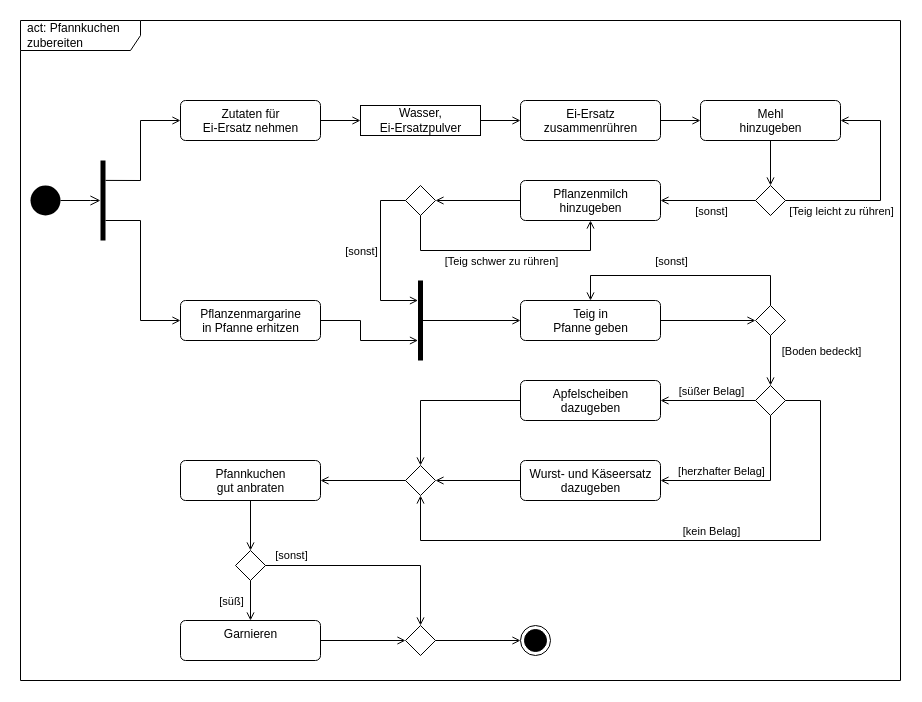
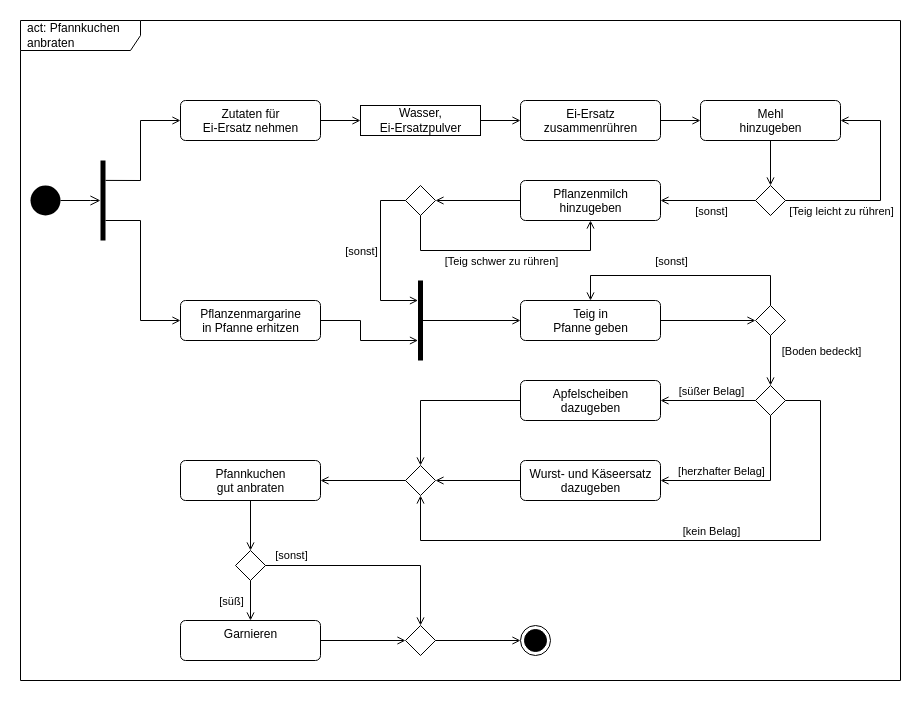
  <mxCell id="0" />
  <mxCell id="1" parent="0" />
  <mxCell id="2" value="" style="ellipse;fillColor=#000000;strokeColor=none;" vertex="1" parent="1"><mxGeometry x="30" y="185" width="30" height="30" as="geometry" /></mxCell>
  <mxCell id="3" value="&lt;div&gt;Zutaten für&lt;/div&gt;&lt;div&gt;Ei-Ersatz nehmen&lt;br&gt;&lt;/div&gt;" style="html=1;align=center;verticalAlign=top;rounded=1;absoluteArcSize=1;arcSize=10;dashed=0;" vertex="1" parent="1"><mxGeometry x="180" y="100" width="140" height="40" as="geometry" /></mxCell>
  <mxCell id="4" value="&lt;div&gt;Wasser,&lt;/div&gt;&lt;div&gt;Ei-Ersatzpulver&lt;br&gt;&lt;/div&gt;" style="html=1;rounded=0;" vertex="1" parent="1"><mxGeometry x="360" y="105" width="120" height="30" as="geometry" /></mxCell>
  <mxCell id="5" value="" style="endArrow=open;html=1;rounded=0;align=center;verticalAlign=top;endFill=0;labelBackgroundColor=none;endSize=6;" edge="1" target="4" parent="1" source="3"><mxGeometry relative="1" as="geometry"><mxPoint x="320" y="117.218" as="sourcePoint" /></mxGeometry></mxCell>
  <mxCell id="6" value="" style="endArrow=open;html=1;rounded=0;align=center;verticalAlign=top;endFill=0;labelBackgroundColor=none;endSize=6;" edge="1" source="4" parent="1" target="7"><mxGeometry relative="1" as="geometry"><mxPoint x="472.8" y="120" as="targetPoint" /></mxGeometry></mxCell>
  <mxCell id="7" value="&lt;div&gt;Ei-Ersatz&lt;/div&gt;&lt;div&gt;zusammenrühren&lt;br&gt;&lt;/div&gt;" style="html=1;align=center;verticalAlign=top;rounded=1;absoluteArcSize=1;arcSize=10;dashed=0;" vertex="1" parent="1"><mxGeometry x="520" y="100" width="140" height="40" as="geometry" /></mxCell>
  <mxCell id="8" value="" style="endArrow=open;startArrow=none;endFill=0;startFill=0;endSize=8;html=1;verticalAlign=bottom;labelBackgroundColor=none;strokeWidth=1;rounded=0;entryX=0;entryY=0.5;entryDx=0;entryDy=0;entryPerimeter=0;" edge="1" parent="1" source="2" target="26"><mxGeometry width="160" relative="1" as="geometry"><mxPoint x="350" y="250" as="sourcePoint" /><mxPoint x="510" y="250" as="targetPoint" /><Array as="points"><mxPoint x="90" y="200" /></Array></mxGeometry></mxCell>
  <mxCell id="9" value="" style="rhombus;" vertex="1" parent="1"><mxGeometry x="755" y="185" width="30" height="30" as="geometry" /></mxCell>
  <mxCell id="10" value="" style="endArrow=open;html=1;rounded=0;align=center;verticalAlign=top;endFill=0;labelBackgroundColor=none;endSize=6;" edge="1" parent="1" source="16" target="9"><mxGeometry relative="1" as="geometry"><mxPoint x="530" y="130" as="targetPoint" /><mxPoint x="490" y="130" as="sourcePoint" /></mxGeometry></mxCell>
  <mxCell id="11" value="" style="endArrow=open;html=1;rounded=0;align=center;verticalAlign=top;endFill=0;labelBackgroundColor=none;endSize=6;" edge="1" parent="1" source="9" target="16"><mxGeometry relative="1" as="geometry"><mxPoint x="540" y="140" as="targetPoint" /><mxPoint x="500" y="140" as="sourcePoint" /><Array as="points"><mxPoint x="880" y="200" /><mxPoint x="880" y="120" /></Array></mxGeometry></mxCell>
  <mxCell id="12" value="[Teig leicht zu rühren]" style="edgeLabel;html=1;align=center;verticalAlign=middle;resizable=0;points=[];" vertex="1" connectable="0" parent="11"><mxGeometry x="-0.666" y="-1" relative="1" as="geometry"><mxPoint x="19" y="9" as="offset" /></mxGeometry></mxCell>
  <mxCell id="13" value="&lt;div&gt;Pflanzenmilch&lt;/div&gt;&lt;div&gt;hinzugeben&lt;br&gt;&lt;/div&gt;" style="html=1;align=center;verticalAlign=top;rounded=1;absoluteArcSize=1;arcSize=10;dashed=0;" vertex="1" parent="1"><mxGeometry x="520" y="180" width="140" height="40" as="geometry" /></mxCell>
  <mxCell id="14" value="" style="endArrow=open;html=1;rounded=0;align=center;verticalAlign=top;endFill=0;labelBackgroundColor=none;endSize=6;" edge="1" parent="1" source="9" target="13"><mxGeometry relative="1" as="geometry"><mxPoint x="710" y="240" as="targetPoint" /><mxPoint x="615" y="205" as="sourcePoint" /><Array as="points" /></mxGeometry></mxCell>
  <mxCell id="15" value="[sonst]" style="edgeLabel;html=1;align=center;verticalAlign=middle;resizable=0;points=[];" vertex="1" connectable="0" parent="14"><mxGeometry x="-0.452" y="-2" relative="1" as="geometry"><mxPoint x="-19" y="12" as="offset" /></mxGeometry></mxCell>
  <mxCell id="16" value="&lt;div&gt;Mehl&lt;/div&gt;&lt;div&gt;hinzugeben&lt;br&gt;&lt;/div&gt;" style="html=1;align=center;verticalAlign=top;rounded=1;absoluteArcSize=1;arcSize=10;dashed=0;" vertex="1" parent="1"><mxGeometry x="700" y="100" width="140" height="40" as="geometry" /></mxCell>
  <mxCell id="17" value="" style="endArrow=open;html=1;rounded=0;align=center;verticalAlign=top;endFill=0;labelBackgroundColor=none;endSize=6;" edge="1" parent="1" source="7" target="16"><mxGeometry relative="1" as="geometry"><mxPoint x="530" y="130" as="targetPoint" /><mxPoint x="490" y="130" as="sourcePoint" /></mxGeometry></mxCell>
  <mxCell id="18" value="&lt;div&gt;Teig in&lt;/div&gt;&lt;div&gt;Pfanne geben&lt;/div&gt;" style="html=1;align=center;verticalAlign=top;rounded=1;absoluteArcSize=1;arcSize=10;dashed=0;" vertex="1" parent="1"><mxGeometry x="520" y="300" width="140" height="40" as="geometry" /></mxCell>
  <mxCell id="19" value="" style="rhombus;" vertex="1" parent="1"><mxGeometry x="405" y="185" width="30" height="30" as="geometry" /></mxCell>
  <mxCell id="20" value="" style="endArrow=open;html=1;rounded=0;align=center;verticalAlign=top;endFill=0;labelBackgroundColor=none;endSize=6;entryX=0.002;entryY=0.25;entryDx=0;entryDy=0;entryPerimeter=0;" edge="1" parent="1" source="19" target="29"><mxGeometry relative="1" as="geometry"><mxPoint x="350" y="270" as="targetPoint" /><mxPoint x="415" y="260" as="sourcePoint" /><Array as="points"><mxPoint x="380" y="200" /><mxPoint x="380" y="300" /></Array></mxGeometry></mxCell>
  <mxCell id="21" value="[sonst]" style="edgeLabel;html=1;align=center;verticalAlign=middle;resizable=0;points=[];" vertex="1" connectable="0" parent="20"><mxGeometry x="-0.452" y="-2" relative="1" as="geometry"><mxPoint x="-18" y="30" as="offset" /></mxGeometry></mxCell>
  <mxCell id="22" value="" style="endArrow=open;html=1;rounded=0;align=center;verticalAlign=top;endFill=0;labelBackgroundColor=none;endSize=6;" edge="1" parent="1" source="13" target="19"><mxGeometry relative="1" as="geometry"><mxPoint x="680" y="220" as="targetPoint" /><mxPoint x="775" y="220" as="sourcePoint" /><Array as="points" /></mxGeometry></mxCell>
  <mxCell id="23" value="" style="endArrow=open;html=1;rounded=0;align=center;verticalAlign=top;endFill=0;labelBackgroundColor=none;endSize=6;" edge="1" parent="1" source="19" target="13"><mxGeometry relative="1" as="geometry"><mxPoint x="520" y="300" as="targetPoint" /><mxPoint x="785" y="230" as="sourcePoint" /><Array as="points"><mxPoint x="420" y="250" /><mxPoint x="590" y="250" /></Array></mxGeometry></mxCell>
  <mxCell id="24" value="[Teig schwer zu rühren]" style="edgeLabel;html=1;align=center;verticalAlign=middle;resizable=0;points=[];" vertex="1" connectable="0" parent="23"><mxGeometry x="-0.452" y="-2" relative="1" as="geometry"><mxPoint x="51" y="8" as="offset" /></mxGeometry></mxCell>
  <mxCell id="25" value="&lt;div&gt;Pflanzenmargarine&lt;/div&gt;&lt;div&gt;in Pfanne erhitzen&lt;br&gt;&lt;/div&gt;" style="html=1;align=center;verticalAlign=top;rounded=1;absoluteArcSize=1;arcSize=10;dashed=0;" vertex="1" parent="1"><mxGeometry x="180" y="300" width="140" height="40" as="geometry" /></mxCell>
  <mxCell id="26" value="" style="html=1;points=[];perimeter=orthogonalPerimeter;fillColor=#000000;strokeColor=none;" vertex="1" parent="1"><mxGeometry x="100" y="160" width="5" height="80" as="geometry" /></mxCell>
  <mxCell id="27" value="" style="endArrow=open;html=1;rounded=0;align=center;verticalAlign=top;endFill=0;labelBackgroundColor=none;endSize=6;exitX=1;exitY=0.75;exitDx=0;exitDy=0;exitPerimeter=0;" edge="1" parent="1" source="26" target="25"><mxGeometry relative="1" as="geometry"><mxPoint x="445" y="210" as="targetPoint" /><mxPoint x="530" y="210" as="sourcePoint" /><Array as="points"><mxPoint x="140" y="220" /><mxPoint x="140" y="320" /></Array></mxGeometry></mxCell>
  <mxCell id="28" value="" style="endArrow=open;html=1;rounded=0;align=center;verticalAlign=top;endFill=0;labelBackgroundColor=none;endSize=6;exitX=1.004;exitY=0.249;exitDx=0;exitDy=0;exitPerimeter=0;" edge="1" parent="1" source="26" target="3"><mxGeometry relative="1" as="geometry"><mxPoint x="455" y="220" as="targetPoint" /><mxPoint x="540" y="220" as="sourcePoint" /><Array as="points"><mxPoint x="140" y="180" /><mxPoint x="140" y="120" /></Array></mxGeometry></mxCell>
  <mxCell id="29" value="" style="html=1;points=[];perimeter=orthogonalPerimeter;fillColor=#000000;strokeColor=none;" vertex="1" parent="1"><mxGeometry x="417.5" y="280" width="5" height="80" as="geometry" /></mxCell>
  <mxCell id="30" value="" style="endArrow=open;html=1;rounded=0;align=center;verticalAlign=top;endFill=0;labelBackgroundColor=none;endSize=6;exitX=1;exitY=0.5;exitDx=0;exitDy=0;entryX=0.001;entryY=0.75;entryDx=0;entryDy=0;entryPerimeter=0;" edge="1" parent="1" source="25" target="29"><mxGeometry relative="1" as="geometry"><mxPoint x="445" y="210" as="targetPoint" /><mxPoint x="530" y="210" as="sourcePoint" /><Array as="points"><mxPoint x="360" y="320" /><mxPoint x="360" y="340" /></Array></mxGeometry></mxCell>
  <mxCell id="31" value="" style="endArrow=open;html=1;rounded=0;align=center;verticalAlign=top;endFill=0;labelBackgroundColor=none;endSize=6;" edge="1" parent="1" source="29" target="18"><mxGeometry relative="1" as="geometry"><mxPoint x="445" y="210" as="targetPoint" /><mxPoint x="530" y="210" as="sourcePoint" /><Array as="points" /></mxGeometry></mxCell>
  <mxCell id="32" value="" style="rhombus;" vertex="1" parent="1"><mxGeometry x="755" y="305" width="30" height="30" as="geometry" /></mxCell>
  <mxCell id="33" value="" style="endArrow=open;html=1;rounded=0;align=center;verticalAlign=top;endFill=0;labelBackgroundColor=none;endSize=6;" edge="1" parent="1" source="32" target="18"><mxGeometry relative="1" as="geometry"><mxPoint x="800" y="245" as="targetPoint" /><mxPoint x="630" y="240" as="sourcePoint" /><Array as="points"><mxPoint x="770" y="275" /><mxPoint x="590" y="275" /></Array></mxGeometry></mxCell>
  <mxCell id="34" value="[sonst]" style="edgeLabel;html=1;align=center;verticalAlign=middle;resizable=0;points=[];" vertex="1" connectable="0" parent="33"><mxGeometry x="-0.452" y="-2" relative="1" as="geometry"><mxPoint x="-66" y="-13" as="offset" /></mxGeometry></mxCell>
  <mxCell id="35" value="" style="endArrow=open;html=1;rounded=0;align=center;verticalAlign=top;endFill=0;labelBackgroundColor=none;endSize=6;" edge="1" parent="1" source="18" target="32"><mxGeometry relative="1" as="geometry"><mxPoint x="445" y="210" as="targetPoint" /><mxPoint x="530" y="210" as="sourcePoint" /><Array as="points" /></mxGeometry></mxCell>
  <mxCell id="36" value="&lt;div&gt;Apfelscheiben&lt;/div&gt;&lt;div&gt;dazugeben&lt;br&gt;&lt;/div&gt;" style="html=1;align=center;verticalAlign=top;rounded=1;absoluteArcSize=1;arcSize=10;dashed=0;" vertex="1" parent="1"><mxGeometry x="520" y="380" width="140" height="40" as="geometry" /></mxCell>
  <mxCell id="37" value="" style="endArrow=open;html=1;rounded=0;align=center;verticalAlign=top;endFill=0;labelBackgroundColor=none;endSize=6;" edge="1" parent="1" source="32" target="39"><mxGeometry relative="1" as="geometry"><mxPoint x="600" y="310" as="targetPoint" /><mxPoint x="780" y="315" as="sourcePoint" /><Array as="points" /></mxGeometry></mxCell>
  <mxCell id="38" value="[Boden bedeckt]" style="edgeLabel;html=1;align=center;verticalAlign=middle;resizable=0;points=[];" vertex="1" connectable="0" parent="37"><mxGeometry x="-0.452" y="-2" relative="1" as="geometry"><mxPoint x="52" y="1" as="offset" /></mxGeometry></mxCell>
  <mxCell id="39" value="" style="rhombus;" vertex="1" parent="1"><mxGeometry x="755" y="385" width="30" height="30" as="geometry" /></mxCell>
  <mxCell id="40" value="&lt;div&gt;Wurst- und Käseersatz&lt;/div&gt;&lt;div&gt;dazugeben&lt;/div&gt;" style="html=1;align=center;verticalAlign=top;rounded=1;absoluteArcSize=1;arcSize=10;dashed=0;" vertex="1" parent="1"><mxGeometry x="520" y="460" width="140" height="40" as="geometry" /></mxCell>
  <mxCell id="41" value="" style="endArrow=open;html=1;rounded=0;align=center;verticalAlign=top;endFill=0;labelBackgroundColor=none;endSize=6;" edge="1" parent="1" source="39" target="36"><mxGeometry relative="1" as="geometry"><mxPoint x="830" y="420" as="targetPoint" /><mxPoint x="830" y="370" as="sourcePoint" /><Array as="points" /></mxGeometry></mxCell>
  <mxCell id="42" value="[süßer Belag]" style="edgeLabel;html=1;align=center;verticalAlign=middle;resizable=0;points=[];" vertex="1" connectable="0" parent="41"><mxGeometry x="-0.452" y="-2" relative="1" as="geometry"><mxPoint x="-19" y="-8" as="offset" /></mxGeometry></mxCell>
  <mxCell id="43" value="" style="endArrow=open;html=1;rounded=0;align=center;verticalAlign=top;endFill=0;labelBackgroundColor=none;endSize=6;" edge="1" parent="1" source="39" target="40"><mxGeometry relative="1" as="geometry"><mxPoint x="680" y="460" as="targetPoint" /><mxPoint x="775" y="460" as="sourcePoint" /><Array as="points"><mxPoint x="770" y="480" /></Array></mxGeometry></mxCell>
  <mxCell id="44" value="[herzhafter Belag]" style="edgeLabel;html=1;align=center;verticalAlign=middle;resizable=0;points=[];" vertex="1" connectable="0" parent="43"><mxGeometry x="-0.452" y="-2" relative="1" as="geometry"><mxPoint x="-48" y="7" as="offset" /></mxGeometry></mxCell>
  <mxCell id="45" value="" style="endArrow=open;html=1;rounded=0;align=center;verticalAlign=top;endFill=0;labelBackgroundColor=none;endSize=6;" edge="1" parent="1" source="39" target="47"><mxGeometry relative="1" as="geometry"><mxPoint x="620" y="610" as="targetPoint" /><mxPoint x="780" y="425" as="sourcePoint" /><Array as="points"><mxPoint x="820" y="400" /><mxPoint x="820" y="540" /><mxPoint x="420" y="540" /></Array></mxGeometry></mxCell>
  <mxCell id="46" value="[kein Belag]" style="edgeLabel;html=1;align=center;verticalAlign=middle;resizable=0;points=[];" vertex="1" connectable="0" parent="45"><mxGeometry x="0.287" y="1" relative="1" as="geometry"><mxPoint x="114" y="-11" as="offset" /></mxGeometry></mxCell>
  <mxCell id="47" value="" style="rhombus;" vertex="1" parent="1"><mxGeometry x="405" y="465" width="30" height="30" as="geometry" /></mxCell>
  <mxCell id="48" value="" style="endArrow=open;html=1;rounded=0;align=center;verticalAlign=top;endFill=0;labelBackgroundColor=none;endSize=6;" edge="1" parent="1" source="36" target="47"><mxGeometry relative="1" as="geometry"><mxPoint x="530" y="330" as="targetPoint" /><mxPoint x="432.5" y="330" as="sourcePoint" /><Array as="points"><mxPoint x="420" y="400" /></Array></mxGeometry></mxCell>
  <mxCell id="49" value="" style="endArrow=open;html=1;rounded=0;align=center;verticalAlign=top;endFill=0;labelBackgroundColor=none;endSize=6;" edge="1" parent="1" source="40" target="47"><mxGeometry relative="1" as="geometry"><mxPoint x="540" y="340" as="targetPoint" /><mxPoint x="442.5" y="340" as="sourcePoint" /><Array as="points" /></mxGeometry></mxCell>
  <mxCell id="50" value="&lt;div&gt;Pfannkuchen&lt;/div&gt;&lt;div&gt;gut anbraten&lt;br&gt;&lt;/div&gt;" style="html=1;align=center;verticalAlign=top;rounded=1;absoluteArcSize=1;arcSize=10;dashed=0;" vertex="1" parent="1"><mxGeometry x="180" y="460" width="140" height="40" as="geometry" /></mxCell>
  <mxCell id="51" value="" style="endArrow=open;html=1;rounded=0;align=center;verticalAlign=top;endFill=0;labelBackgroundColor=none;endSize=6;" edge="1" parent="1" source="47" target="50"><mxGeometry relative="1" as="geometry"><mxPoint x="530" y="330" as="targetPoint" /><mxPoint x="432.5" y="330" as="sourcePoint" /><Array as="points" /></mxGeometry></mxCell>
  <mxCell id="52" value="" style="rhombus;" vertex="1" parent="1"><mxGeometry x="235" y="550" width="30" height="30" as="geometry" /></mxCell>
  <mxCell id="53" value="" style="endArrow=open;html=1;rounded=0;align=center;verticalAlign=top;endFill=0;labelBackgroundColor=none;endSize=6;" edge="1" parent="1" source="50" target="52"><mxGeometry relative="1" as="geometry"><mxPoint x="765" y="330" as="targetPoint" /><mxPoint x="670" y="330" as="sourcePoint" /><Array as="points" /></mxGeometry></mxCell>
  <mxCell id="54" value="Garnieren" style="html=1;align=center;verticalAlign=top;rounded=1;absoluteArcSize=1;arcSize=10;dashed=0;" vertex="1" parent="1"><mxGeometry x="180" y="620" width="140" height="40" as="geometry" /></mxCell>
  <mxCell id="55" value="" style="endArrow=open;html=1;rounded=0;align=center;verticalAlign=top;endFill=0;labelBackgroundColor=none;endSize=6;" edge="1" parent="1" source="52" target="54"><mxGeometry relative="1" as="geometry"><mxPoint x="670" y="410" as="targetPoint" /><mxPoint x="765" y="410" as="sourcePoint" /><Array as="points" /></mxGeometry></mxCell>
  <mxCell id="56" value="[süß]" style="edgeLabel;html=1;align=center;verticalAlign=middle;resizable=0;points=[];" vertex="1" connectable="0" parent="55"><mxGeometry x="-0.452" y="-2" relative="1" as="geometry"><mxPoint x="-18" y="9" as="offset" /></mxGeometry></mxCell>
  <mxCell id="57" value="" style="endArrow=open;html=1;rounded=0;align=center;verticalAlign=top;endFill=0;labelBackgroundColor=none;endSize=6;" edge="1" parent="1" source="52" target="59"><mxGeometry relative="1" as="geometry"><mxPoint x="395" y="595" as="targetPoint" /><mxPoint x="575" y="600" as="sourcePoint" /><Array as="points"><mxPoint x="420" y="565" /></Array></mxGeometry></mxCell>
  <mxCell id="58" value="[sonst]" style="edgeLabel;html=1;align=center;verticalAlign=middle;resizable=0;points=[];" vertex="1" connectable="0" parent="57"><mxGeometry x="-0.452" y="-2" relative="1" as="geometry"><mxPoint x="-34" y="-13" as="offset" /></mxGeometry></mxCell>
  <mxCell id="59" value="" style="rhombus;" vertex="1" parent="1"><mxGeometry x="405" y="625" width="30" height="30" as="geometry" /></mxCell>
  <mxCell id="60" value="" style="endArrow=open;html=1;rounded=0;align=center;verticalAlign=top;endFill=0;labelBackgroundColor=none;endSize=6;" edge="1" parent="1" source="54" target="59"><mxGeometry relative="1" as="geometry"><mxPoint x="330" y="490" as="targetPoint" /><mxPoint x="415" y="490" as="sourcePoint" /><Array as="points" /></mxGeometry></mxCell>
  <mxCell id="61" value="" style="endArrow=open;html=1;rounded=0;align=center;verticalAlign=top;endFill=0;labelBackgroundColor=none;endSize=6;" edge="1" parent="1" source="59"><mxGeometry relative="1" as="geometry"><mxPoint x="520" y="640" as="targetPoint" /><mxPoint x="425" y="500" as="sourcePoint" /><Array as="points" /></mxGeometry></mxCell>
  <mxCell id="62" value="" style="ellipse;html=1;shape=endState;fillColor=#000000;strokeColor=#000000;" vertex="1" parent="1"><mxGeometry x="520" y="625" width="30" height="30" as="geometry" /></mxCell>
- <mxCell id="63" value="act: Pfannkuchen zubereiten" style="shape=umlFrame;whiteSpace=wrap;html=1;width=120;height=30;boundedLbl=1;verticalAlign=middle;align=left;spacingLeft=5;" vertex="1" parent="1"><mxGeometry width="880" height="660" as="geometry" x="20" y="20" /></mxCell>
+ <mxCell id="63" value="act: Pfannkuchen anbraten" style="shape=umlFrame;whiteSpace=wrap;html=1;width=120;height=30;boundedLbl=1;verticalAlign=middle;align=left;spacingLeft=5;" vertex="1" parent="1"><mxGeometry width="880" height="660" as="geometry" x="20" y="20" /></mxCell>
